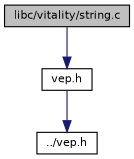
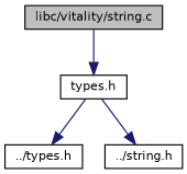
  digraph {
    node [color=black fillcolor=white fontname=Helvetica fontsize=10 shape=record style=filled]
    edge [color=midnightblue fontname=Helvetica fontsize=10 labelfontname=Helvetica labelfontsize=10 style=solid]
    n1 [fillcolor=grey75 fontcolor=black height=0.2 label="libc/vitality/string.c" width=0.4]
-   n2 [height=0.2 label="vep.h" width=0.4]
-   n3 [height=0.2 label="../vep.h" width=0.4]
+   n2 [height=0.2 label="types.h" width=0.4]
+   n3 [height=0.2 label="../types.h" width=0.4]
+   n4 [height=0.2 label="../string.h" width=0.4]
    n1 -> n2
    n2 -> n3
+   n2 -> n4
  }
